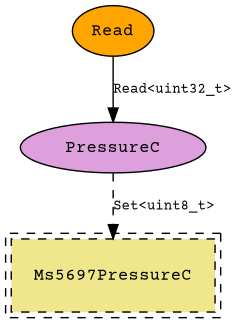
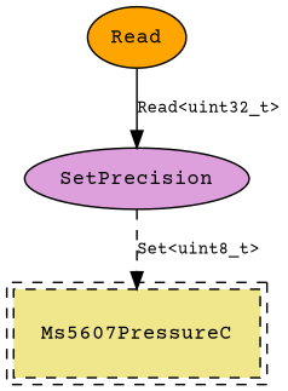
  digraph {
    fontname="Courier Prime"
    node [fontname="Courier Prime" fontsize=12 shape=ellipse style=filled]
    edge [fontname="Courier Prime" fontsize=10]
    n1 [fillcolor=orange label=Read]
-   n2 [fillcolor=plum label=PressureC]
-   n3 [fillcolor=khaki label=Ms5697PressureC peripheries=2 shape=box style="dashed,filled"]
+   n2 [fillcolor=plum label=SetPrecision]
+   n3 [fillcolor=khaki label=Ms5607PressureC peripheries=2 shape=box style="dashed,filled"]
    n1 -> n2 [label="Read<uint32_t>" style=solid]
    n2 -> n3 [label="Set<uint8_t>" style=dashed]
  }
